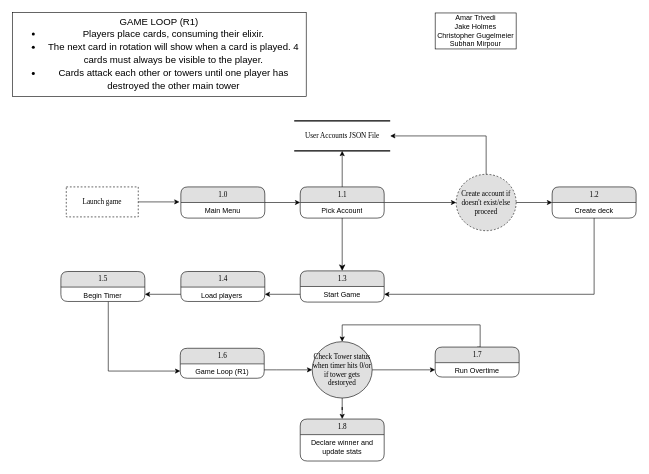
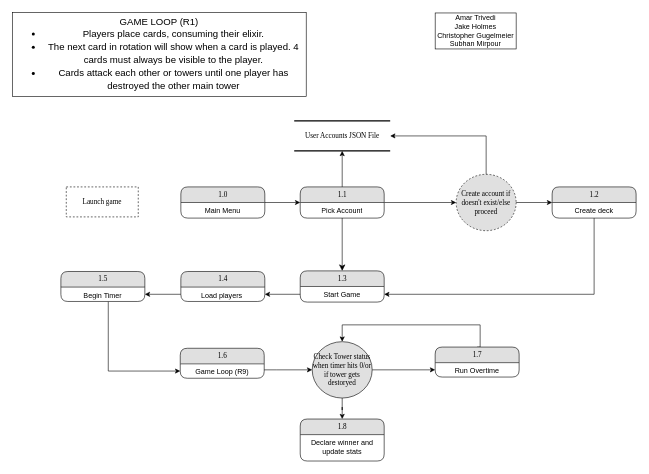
  <mxCell id="0" />
  <mxCell id="1" parent="0" />
  <mxCell id="2" value="User Accounts JSON File" style="html=1;rounded=0;shadow=0;comic=0;labelBackgroundColor=none;strokeWidth=2;fontFamily=Verdana;fontSize=12;align=center;shape=mxgraph.ios7ui.horLines;" parent="1" vertex="1"><mxGeometry x="490" y="201" width="160" height="50" as="geometry" /></mxCell>
  <mxCell id="3" style="edgeStyle=none;html=1;labelBackgroundColor=none;startFill=0;startSize=8;endFill=1;endSize=8;fontFamily=Verdana;fontSize=12;exitX=0.5;exitY=0.987;exitDx=0;exitDy=0;exitPerimeter=0;entryX=0.5;entryY=0;entryDx=0;entryDy=0;" edge="1" parent="1" source="13" target="4"><mxGeometry relative="1" as="geometry"><mxPoint x="180" y="756.41" as="sourcePoint" /><mxPoint x="430" y="756.41" as="targetPoint" /></mxGeometry></mxCell>
  <mxCell id="4" value="1.3" style="swimlane;html=1;fontStyle=0;childLayout=stackLayout;horizontal=1;startSize=26;fillColor=#e0e0e0;horizontalStack=0;resizeParent=1;resizeLast=0;collapsible=1;marginBottom=0;swimlaneFillColor=#ffffff;align=center;rounded=1;shadow=0;comic=0;labelBackgroundColor=none;strokeWidth=1;fontFamily=Verdana;fontSize=12" vertex="1" parent="1"><mxGeometry x="500" y="451" width="140" height="52" as="geometry" /></mxCell>
  <mxCell id="5" value="Start Game" style="text;html=1;strokeColor=none;fillColor=none;spacingLeft=4;spacingRight=4;whiteSpace=wrap;overflow=hidden;rotatable=0;points=[[0,0.5],[1,0.5]];portConstraint=eastwest;align=center;" vertex="1" parent="4"><mxGeometry y="26" width="140" height="26" as="geometry" /></mxCell>
  <mxCell id="6" value="Launch game" style="whiteSpace=wrap;html=1;rounded=0;shadow=0;comic=0;labelBackgroundColor=none;strokeWidth=1;fontFamily=Verdana;fontSize=12;align=center;dashed=1;" vertex="1" parent="1"><mxGeometry x="110" y="311" width="120" height="50" as="geometry" /></mxCell>
  <mxCell id="7" value="" style="edgeStyle=orthogonalEdgeStyle;rounded=0;orthogonalLoop=1;jettySize=auto;html=1;" edge="1" parent="1" source="8" target="12"><mxGeometry relative="1" as="geometry" /></mxCell>
  <mxCell id="8" value="1.0" style="swimlane;html=1;fontStyle=0;childLayout=stackLayout;horizontal=1;startSize=26;fillColor=#e0e0e0;horizontalStack=0;resizeParent=1;resizeLast=0;collapsible=1;marginBottom=0;swimlaneFillColor=#ffffff;align=center;rounded=1;shadow=0;comic=0;labelBackgroundColor=none;strokeWidth=1;fontFamily=Verdana;fontSize=12" vertex="1" parent="1"><mxGeometry x="301" y="311" width="140" height="52" as="geometry" /></mxCell>
  <mxCell id="9" value="Main Menu" style="text;html=1;strokeColor=none;fillColor=none;spacingLeft=4;spacingRight=4;whiteSpace=wrap;overflow=hidden;rotatable=0;points=[[0,0.5],[1,0.5]];portConstraint=eastwest;align=center;" vertex="1" parent="8"><mxGeometry y="26" width="140" height="26" as="geometry" /></mxCell>
- <mxCell id="10" style="edgeStyle=orthogonalEdgeStyle;rounded=0;orthogonalLoop=1;jettySize=auto;html=1;exitX=1;exitY=0.5;exitDx=0;exitDy=0;entryX=-0.017;entryY=0.481;entryDx=0;entryDy=0;entryPerimeter=0;" edge="1" parent="1" source="6" target="8"><mxGeometry relative="1" as="geometry" /></mxCell>
  <mxCell id="11" value="" style="edgeStyle=orthogonalEdgeStyle;rounded=0;orthogonalLoop=1;jettySize=auto;html=1;" edge="1" parent="1" source="12" target="16"><mxGeometry relative="1" as="geometry" /></mxCell>
  <mxCell id="12" value="1.1" style="swimlane;html=1;fontStyle=0;childLayout=stackLayout;horizontal=1;startSize=26;fillColor=#e0e0e0;horizontalStack=0;resizeParent=1;resizeLast=0;collapsible=1;marginBottom=0;swimlaneFillColor=#ffffff;align=center;rounded=1;shadow=0;comic=0;labelBackgroundColor=none;strokeWidth=1;fontFamily=Verdana;fontSize=12" vertex="1" parent="1"><mxGeometry x="500" y="311" width="140" height="52" as="geometry" /></mxCell>
  <mxCell id="13" value="Pick Account" style="text;html=1;strokeColor=none;fillColor=none;spacingLeft=4;spacingRight=4;whiteSpace=wrap;overflow=hidden;rotatable=0;points=[[0,0.5],[1,0.5]];portConstraint=eastwest;align=center;" vertex="1" parent="12"><mxGeometry y="26" width="140" height="26" as="geometry" /></mxCell>
  <mxCell id="14" style="edgeStyle=orthogonalEdgeStyle;rounded=0;orthogonalLoop=1;jettySize=auto;html=1;exitX=0.5;exitY=0;exitDx=0;exitDy=0;entryX=0.5;entryY=1;entryDx=0;entryDy=0;entryPerimeter=0;" edge="1" parent="1" source="12" target="2"><mxGeometry relative="1" as="geometry" /></mxCell>
  <mxCell id="15" style="edgeStyle=orthogonalEdgeStyle;rounded=0;orthogonalLoop=1;jettySize=auto;html=1;exitX=1;exitY=0.5;exitDx=0;exitDy=0;entryX=0;entryY=0.5;entryDx=0;entryDy=0;" edge="1" parent="1" source="16" target="18"><mxGeometry relative="1" as="geometry" /></mxCell>
  <mxCell id="16" value="Create account if doesn't exist/else proceed" style="ellipse;whiteSpace=wrap;html=1;fontFamily=Verdana;fillColor=#e0e0e0;fontStyle=0;startSize=26;swimlaneFillColor=#ffffff;rounded=1;shadow=0;comic=0;labelBackgroundColor=none;strokeWidth=1;dashed=1;" vertex="1" parent="1"><mxGeometry x="760" y="290" width="100" height="94" as="geometry" /></mxCell>
  <mxCell id="17" style="edgeStyle=orthogonalEdgeStyle;rounded=0;orthogonalLoop=1;jettySize=auto;html=1;exitX=0.5;exitY=0;exitDx=0;exitDy=0;" edge="1" parent="1" source="16" target="2"><mxGeometry relative="1" as="geometry"><Array as="points"><mxPoint x="810" y="226" /></Array></mxGeometry></mxCell>
  <mxCell id="18" value="1.2" style="swimlane;html=1;fontStyle=0;childLayout=stackLayout;horizontal=1;startSize=26;fillColor=#e0e0e0;horizontalStack=0;resizeParent=1;resizeLast=0;collapsible=1;marginBottom=0;swimlaneFillColor=#ffffff;align=center;rounded=1;shadow=0;comic=0;labelBackgroundColor=none;strokeWidth=1;fontFamily=Verdana;fontSize=12" vertex="1" parent="1"><mxGeometry x="920" y="311" width="140" height="52" as="geometry" /></mxCell>
  <mxCell id="19" value="Create deck" style="text;html=1;strokeColor=none;fillColor=none;spacingLeft=4;spacingRight=4;whiteSpace=wrap;overflow=hidden;rotatable=0;points=[[0,0.5],[1,0.5]];portConstraint=eastwest;align=center;" vertex="1" parent="18"><mxGeometry y="26" width="140" height="26" as="geometry" /></mxCell>
  <mxCell id="20" value="1.4" style="swimlane;html=1;fontStyle=0;childLayout=stackLayout;horizontal=1;startSize=26;fillColor=#e0e0e0;horizontalStack=0;resizeParent=1;resizeLast=0;collapsible=1;marginBottom=0;swimlaneFillColor=#ffffff;align=center;rounded=1;shadow=0;comic=0;labelBackgroundColor=none;strokeWidth=1;fontFamily=Verdana;fontSize=12" vertex="1" parent="1"><mxGeometry x="301" y="452" width="140" height="50" as="geometry" /></mxCell>
  <mxCell id="21" value="Load players&amp;nbsp;" style="text;html=1;strokeColor=none;fillColor=none;spacingLeft=4;spacingRight=4;whiteSpace=wrap;overflow=hidden;rotatable=0;points=[[0,0.5],[1,0.5]];portConstraint=eastwest;align=center;" vertex="1" parent="20"><mxGeometry y="26" width="140" height="24" as="geometry" /></mxCell>
  <mxCell id="22" style="edgeStyle=orthogonalEdgeStyle;rounded=0;orthogonalLoop=1;jettySize=auto;html=1;entryX=0;entryY=0.5;entryDx=0;entryDy=0;" edge="1" parent="1" source="23" target="30"><mxGeometry relative="1" as="geometry"><Array as="points"><mxPoint x="180" y="618" /></Array></mxGeometry></mxCell>
  <mxCell id="23" value="1.5" style="swimlane;html=1;fontStyle=0;childLayout=stackLayout;horizontal=1;startSize=26;fillColor=#e0e0e0;horizontalStack=0;resizeParent=1;resizeLast=0;collapsible=1;marginBottom=0;swimlaneFillColor=#ffffff;align=center;rounded=1;shadow=0;comic=0;labelBackgroundColor=none;strokeWidth=1;fontFamily=Verdana;fontSize=12" vertex="1" parent="1"><mxGeometry x="101" y="452" width="140" height="50" as="geometry" /></mxCell>
  <mxCell id="24" value="Begin Timer" style="text;html=1;strokeColor=none;fillColor=none;spacingLeft=4;spacingRight=4;whiteSpace=wrap;overflow=hidden;rotatable=0;points=[[0,0.5],[1,0.5]];portConstraint=eastwest;align=center;" vertex="1" parent="23"><mxGeometry y="26" width="140" height="24" as="geometry" /></mxCell>
  <mxCell id="25" style="edgeStyle=orthogonalEdgeStyle;rounded=0;orthogonalLoop=1;jettySize=auto;html=1;exitX=0;exitY=0.5;exitDx=0;exitDy=0;entryX=1;entryY=0.5;entryDx=0;entryDy=0;" edge="1" parent="1" source="21" target="24"><mxGeometry relative="1" as="geometry" /></mxCell>
  <mxCell id="26" style="edgeStyle=orthogonalEdgeStyle;rounded=0;orthogonalLoop=1;jettySize=auto;html=1;entryX=0;entryY=0.5;entryDx=0;entryDy=0;" edge="1" parent="1" source="28" target="33"><mxGeometry relative="1" as="geometry"><mxPoint x="730" y="638" as="targetPoint" /></mxGeometry></mxCell>
  <mxCell id="27" value="" style="edgeStyle=orthogonalEdgeStyle;rounded=0;orthogonalLoop=1;jettySize=auto;html=1;entryX=0.5;entryY=0;entryDx=0;entryDy=0;" edge="1" parent="1" source="28" target="34"><mxGeometry relative="1" as="geometry" /></mxCell>
  <mxCell id="28" value="Check Tower status when timer hits 0/or if tower gets destoryed" style="ellipse;whiteSpace=wrap;html=1;fontFamily=Verdana;fillColor=#e0e0e0;fontStyle=0;startSize=26;swimlaneFillColor=#ffffff;rounded=1;shadow=0;comic=0;labelBackgroundColor=none;strokeWidth=1;" vertex="1" parent="1"><mxGeometry x="520" y="569" width="100" height="94" as="geometry" /></mxCell>
  <mxCell id="29" value="1.6" style="swimlane;html=1;fontStyle=0;childLayout=stackLayout;horizontal=1;startSize=26;fillColor=#e0e0e0;horizontalStack=0;resizeParent=1;resizeLast=0;collapsible=1;marginBottom=0;swimlaneFillColor=#ffffff;align=center;rounded=1;shadow=0;comic=0;labelBackgroundColor=none;strokeWidth=1;fontFamily=Verdana;fontSize=12" vertex="1" parent="1"><mxGeometry x="300" y="580" width="140" height="50" as="geometry" /></mxCell>
- <mxCell id="30" value="Game Loop (R1)" style="text;html=1;strokeColor=none;fillColor=none;spacingLeft=4;spacingRight=4;whiteSpace=wrap;overflow=hidden;rotatable=0;points=[[0,0.5],[1,0.5]];portConstraint=eastwest;align=center;" vertex="1" parent="29"><mxGeometry y="26" width="140" height="24" as="geometry" /></mxCell>
+ <mxCell id="30" value="Game Loop (R9)" style="text;html=1;strokeColor=none;fillColor=none;spacingLeft=4;spacingRight=4;whiteSpace=wrap;overflow=hidden;rotatable=0;points=[[0,0.5],[1,0.5]];portConstraint=eastwest;align=center;" vertex="1" parent="29"><mxGeometry y="26" width="140" height="24" as="geometry" /></mxCell>
  <mxCell id="31" style="edgeStyle=orthogonalEdgeStyle;rounded=0;orthogonalLoop=1;jettySize=auto;html=1;exitX=0.5;exitY=0;exitDx=0;exitDy=0;entryX=0.5;entryY=0;entryDx=0;entryDy=0;" edge="1" parent="1" source="32" target="28"><mxGeometry relative="1" as="geometry"><Array as="points"><mxPoint x="800" y="541" /><mxPoint x="570" y="541" /></Array></mxGeometry></mxCell>
  <mxCell id="32" value="1.7" style="swimlane;html=1;fontStyle=0;childLayout=stackLayout;horizontal=1;startSize=26;fillColor=#e0e0e0;horizontalStack=0;resizeParent=1;resizeLast=0;collapsible=1;marginBottom=0;swimlaneFillColor=#ffffff;align=center;rounded=1;shadow=0;comic=0;labelBackgroundColor=none;strokeWidth=1;fontFamily=Verdana;fontSize=12" vertex="1" parent="1"><mxGeometry x="725" y="578" width="140" height="50" as="geometry" /></mxCell>
  <mxCell id="33" value="Run Overtime" style="text;html=1;strokeColor=none;fillColor=none;spacingLeft=4;spacingRight=4;whiteSpace=wrap;overflow=hidden;rotatable=0;points=[[0,0.5],[1,0.5]];portConstraint=eastwest;align=center;" vertex="1" parent="32"><mxGeometry y="26" width="140" height="24" as="geometry" /></mxCell>
  <mxCell id="34" value="1.8" style="swimlane;html=1;fontStyle=0;childLayout=stackLayout;horizontal=1;startSize=26;fillColor=#e0e0e0;horizontalStack=0;resizeParent=1;resizeLast=0;collapsible=1;marginBottom=0;swimlaneFillColor=#ffffff;align=center;rounded=1;shadow=0;comic=0;labelBackgroundColor=none;strokeWidth=1;fontFamily=Verdana;fontSize=12" vertex="1" parent="1"><mxGeometry x="500" y="698" width="140" height="70" as="geometry" /></mxCell>
  <mxCell id="35" value="Declare winner and update stats" style="text;html=1;strokeColor=none;fillColor=none;spacingLeft=4;spacingRight=4;whiteSpace=wrap;overflow=hidden;rotatable=0;points=[[0,0.5],[1,0.5]];portConstraint=eastwest;align=center;" vertex="1" parent="34"><mxGeometry y="26" width="140" height="44" as="geometry" /></mxCell>
  <mxCell id="36" value="&lt;div&gt;&lt;font face=&quot;Arial, sans-serif&quot;&gt;&lt;span style=&quot;font-size: 16px; white-space-collapse: preserve;&quot;&gt;GAME LOOP (R1)&lt;/span&gt;&lt;/font&gt;&lt;/div&gt;&lt;ul style=&quot;margin-top: 0px; margin-bottom: 0px; padding-inline-start: 48px;&quot;&gt;&lt;li style=&quot;list-style-type: disc; font-size: 12pt; font-family: Arial, sans-serif; background-color: transparent; font-variant-numeric: normal; font-variant-east-asian: normal; font-variant-alternates: normal; font-variant-position: normal; vertical-align: baseline; white-space: pre;&quot; aria-level=&quot;1&quot; dir=&quot;ltr&quot;&gt;&lt;p style=&quot;line-height: 1.38; margin-top: 0pt; margin-bottom: 0pt;&quot; role=&quot;presentation&quot; dir=&quot;ltr&quot;&gt;&lt;span style=&quot;font-size: 12pt; background-color: transparent; font-variant-numeric: normal; font-variant-east-asian: normal; font-variant-alternates: normal; font-variant-position: normal; vertical-align: baseline; text-wrap: wrap;&quot;&gt;Players place cards, consuming their elixir.&lt;/span&gt;&lt;/p&gt;&lt;/li&gt;&lt;li style=&quot;list-style-type: disc; font-size: 12pt; font-family: Arial, sans-serif; background-color: transparent; font-variant-numeric: normal; font-variant-east-asian: normal; font-variant-alternates: normal; font-variant-position: normal; vertical-align: baseline; white-space: pre;&quot; aria-level=&quot;1&quot; dir=&quot;ltr&quot;&gt;&lt;p style=&quot;line-height: 1.38; margin-top: 0pt; margin-bottom: 0pt;&quot; role=&quot;presentation&quot; dir=&quot;ltr&quot;&gt;&lt;span style=&quot;font-size: 12pt; background-color: transparent; font-variant-numeric: normal; font-variant-east-asian: normal; font-variant-alternates: normal; font-variant-position: normal; vertical-align: baseline; text-wrap: wrap;&quot;&gt;The next card in rotation will show when a card is played. 4 cards must always be visible to the player.&lt;/span&gt;&lt;/p&gt;&lt;/li&gt;&lt;li style=&quot;list-style-type: disc; font-size: 12pt; font-family: Arial, sans-serif; background-color: transparent; font-variant-numeric: normal; font-variant-east-asian: normal; font-variant-alternates: normal; font-variant-position: normal; vertical-align: baseline; white-space: pre;&quot; aria-level=&quot;1&quot; dir=&quot;ltr&quot;&gt;&lt;p style=&quot;line-height: 1.38; margin-top: 0pt; margin-bottom: 0pt;&quot; role=&quot;presentation&quot; dir=&quot;ltr&quot;&gt;&lt;span style=&quot;font-size: 12pt; background-color: transparent; font-variant-numeric: normal; font-variant-east-asian: normal; font-variant-alternates: normal; font-variant-position: normal; vertical-align: baseline; text-wrap: wrap;&quot;&gt;Cards attack each other or towers until one player has destroyed the other main tower&lt;/span&gt;&lt;/p&gt;&lt;/li&gt;&lt;/ul&gt;" style="rounded=0;whiteSpace=wrap;html=1;" vertex="1" parent="1"><mxGeometry x="20" y="20" width="490" height="140" as="geometry" /></mxCell>
  <mxCell id="37" style="edgeStyle=orthogonalEdgeStyle;rounded=0;orthogonalLoop=1;jettySize=auto;html=1;entryX=1;entryY=0.5;entryDx=0;entryDy=0;" edge="1" parent="1" source="19" target="5"><mxGeometry relative="1" as="geometry"><mxPoint x="642" y="481" as="targetPoint" /><Array as="points"><mxPoint x="990" y="490" /></Array></mxGeometry></mxCell>
  <mxCell id="38" style="edgeStyle=orthogonalEdgeStyle;rounded=0;orthogonalLoop=1;jettySize=auto;html=1;entryX=1;entryY=0.5;entryDx=0;entryDy=0;" edge="1" parent="1" source="5" target="21"><mxGeometry relative="1" as="geometry" /></mxCell>
  <mxCell id="39" style="edgeStyle=orthogonalEdgeStyle;rounded=0;orthogonalLoop=1;jettySize=auto;html=1;entryX=0;entryY=0.5;entryDx=0;entryDy=0;" edge="1" parent="1" source="30" target="28"><mxGeometry relative="1" as="geometry"><Array as="points"><mxPoint x="460" y="616" /><mxPoint x="460" y="616" /></Array></mxGeometry></mxCell>
  <mxCell id="40" value="Amar Trivedi&lt;div&gt;Jake Holmes&lt;/div&gt;&lt;div&gt;Christopher Gugelmeier&lt;/div&gt;&lt;div&gt;Subhan Mirpour&lt;/div&gt;" style="rounded=0;whiteSpace=wrap;html=1;" vertex="1" parent="1"><mxGeometry x="725" y="21" width="135" height="60" as="geometry" /></mxCell>
